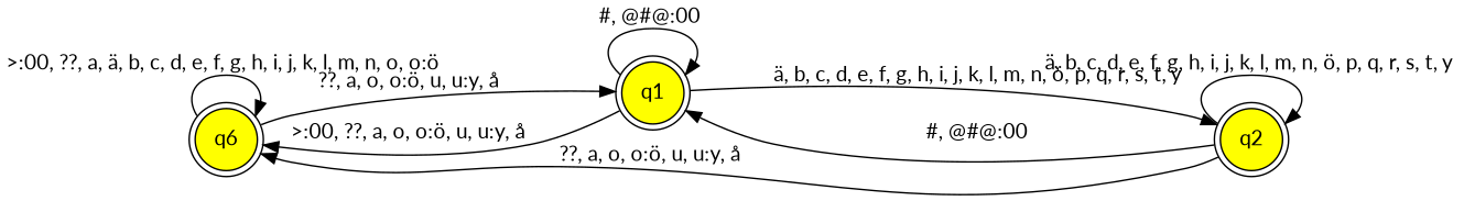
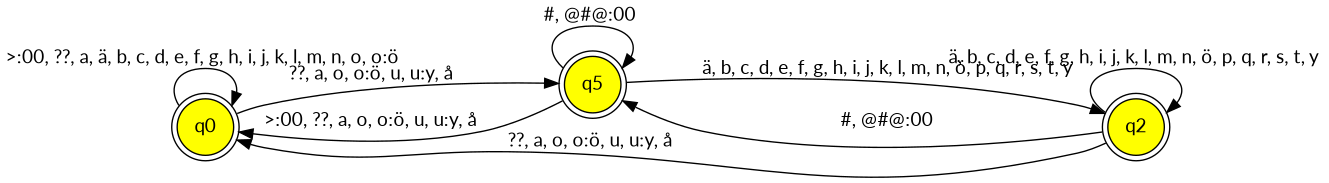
  digraph {
    fontname=Lato
    rankdir=LR
    node [fillcolor=yellow fontname=Lato shape=doublecircle style=filled]
    edge [fontname=Lato]
-   n1 [label=q6]
-   n2 [label=q1]
+   n1 [label=q0]
+   n2 [label=q5]
    n3 [label=q2]
    n1 -> n1 [label=">:00, ??, a, ä, b, c, d, e, f, g, h, i, j, k, l, m, n, o, o:ö "]
    n1 -> n2 [label="??, a, o, o:ö, u, u:y, å "]
    n2 -> n1 [label=">:00, ??, a, o, o:ö, u, u:y, å "]
    n2 -> n2 [label="#, @#@:00 "]
    n2 -> n3 [label="ä, b, c, d, e, f, g, h, i, j, k, l, m, n, ö, p, q, r, s, t, y "]
    n3 -> n1 [label="??, a, o, o:ö, u, u:y, å "]
    n3 -> n2 [label="#, @#@:00 "]
    n3 -> n3 [label="ä, b, c, d, e, f, g, h, i, j, k, l, m, n, ö, p, q, r, s, t, y "]
  }
